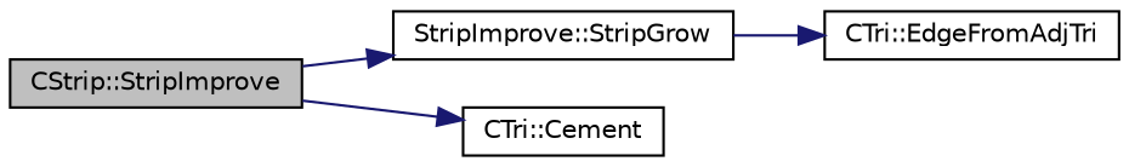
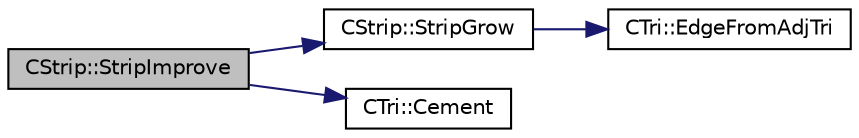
  digraph {
    fontname="DejaVu Sans"
    rankdir=LR
    node [color=black fillcolor=white fontname="DejaVu Sans" fontsize=10 shape=record style=filled]
    edge [color=midnightblue fontname="DejaVu Sans" fontsize=10 labelfontname=Helvetica labelfontsize=10 style=solid]
    n1 [fillcolor=grey75 fontcolor=black height=0.2 label="CStrip::StripImprove" width=0.4]
-   n2 [height=0.2 label="StripImprove::StripGrow" width=0.4]
+   n2 [height=0.2 label="CStrip::StripGrow" width=0.4]
    n3 [height=0.2 label="CTri::Cement" width=0.4]
    n4 [height=0.2 label="CTri::EdgeFromAdjTri" width=0.4]
    n1 -> n2
    n1 -> n3
    n2 -> n4
  }
